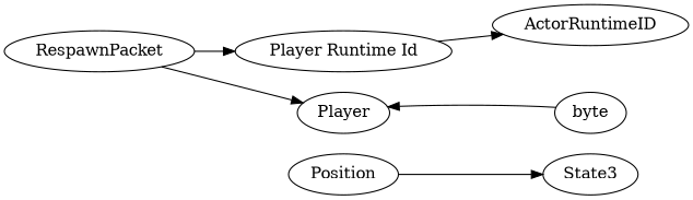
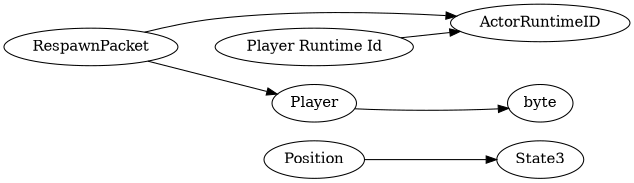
  digraph {
    rankdir=LR
    n1 [label=State3]
    n2 [label=byte]
    n3 [label=ActorRuntimeID]
    n4 [label=RespawnPacket]
    n5 [label=Player]
    n6 [label="Player Runtime Id"]
    n7 [label=Position]
    subgraph sub_1 {
      rank=max
      n1
      n2
      n3
    }
    n4 -> n5
-   n4 -> n6
-   n2 -> n5
+   n4 -> n3
+   n5 -> n2
    n6 -> n3
    n7 -> n1
  }
